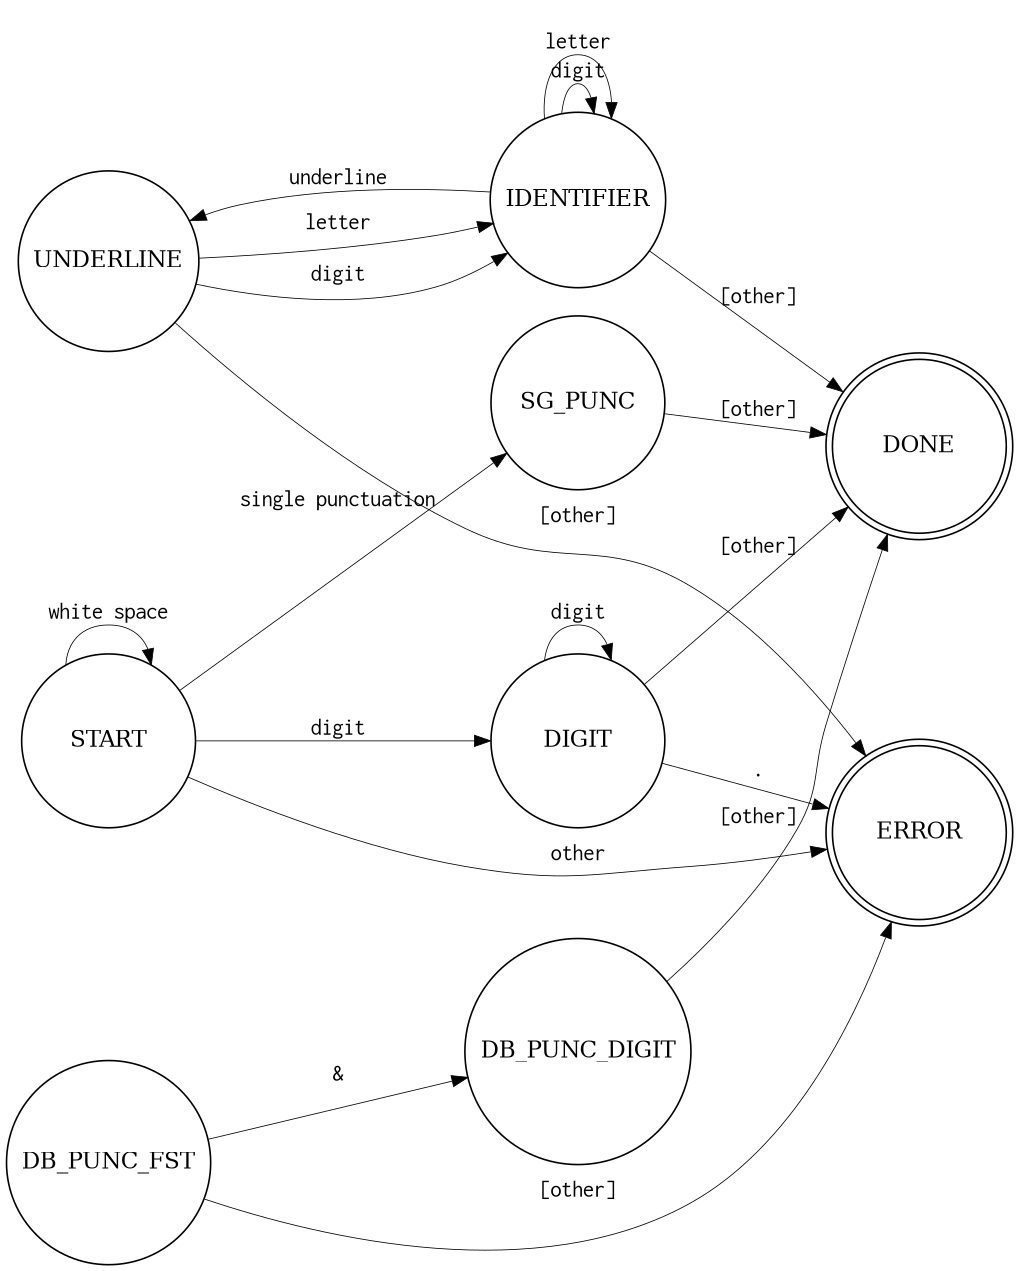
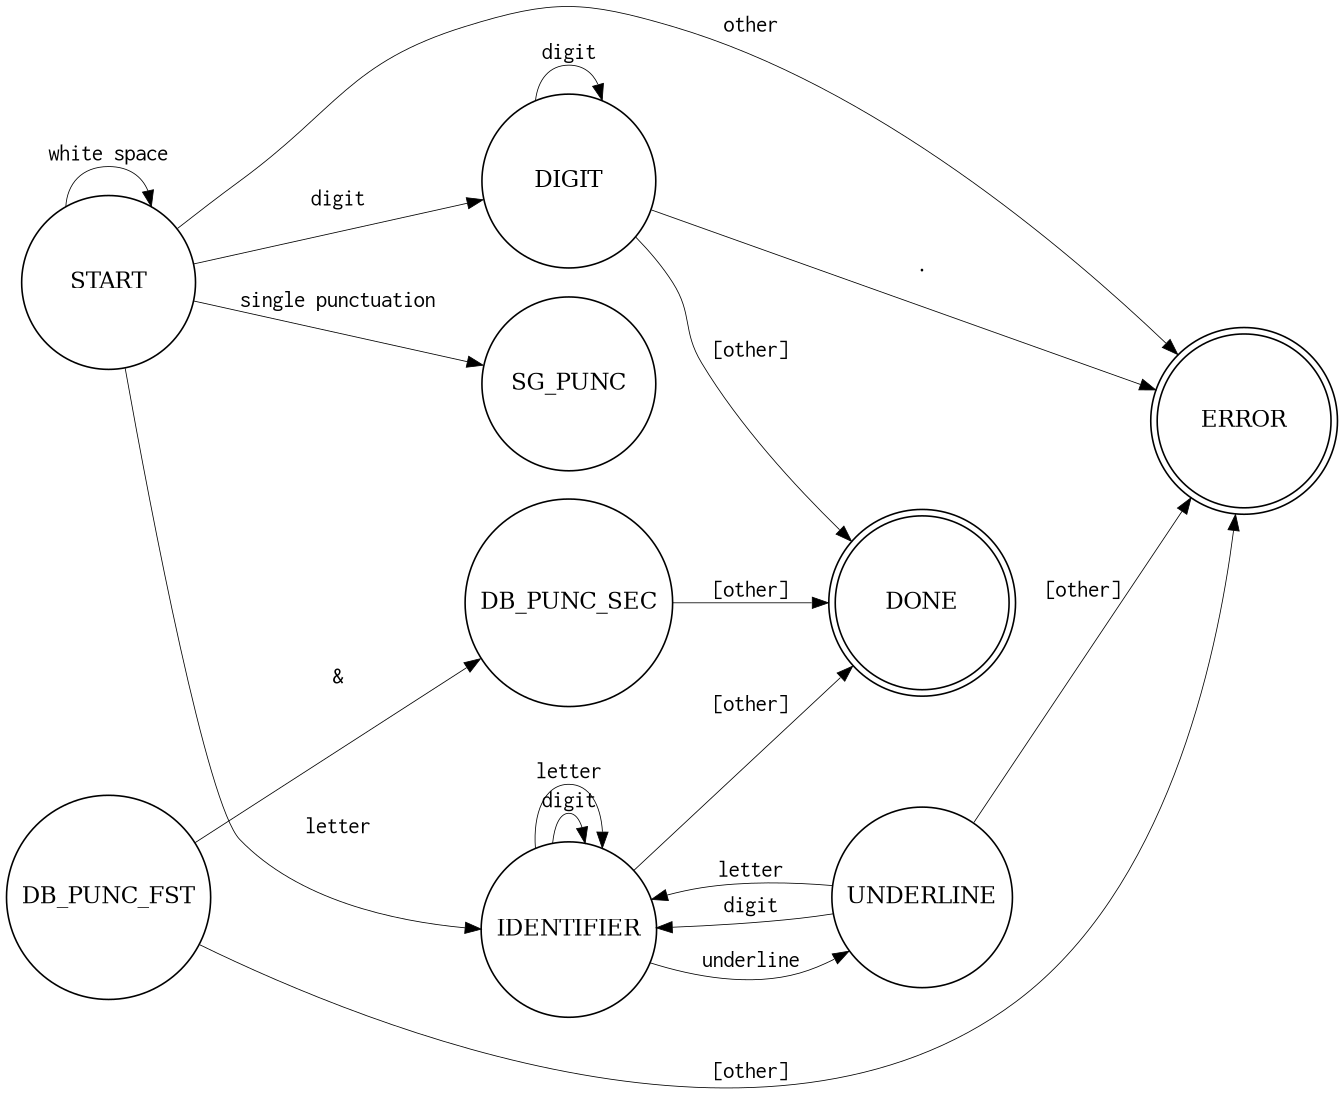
  digraph {
    rankdir=LR
    node [shape=circle]
    edge [fontname="Inconsolata, Consolas" penwidth=0.5]
    DONE [height=1.5 shape=doublecircle width=1.5]
    ERROR [height=1.5 shape=doublecircle width=1.5]
    START [height=1.5 width=1.5]
    DIGIT [height=1.5 width=1.5]
    IDENTIFIER [height=1.5 width=1.5]
    SG_PUNC [height=1.5 width=1.5]
    UNDERLINE [height=1.5 width=1.5]
    DB_PUNC_FST [height=1.5 width=1.5]
-   DB_PUNC_SEC [height=1.5 width=1.5 label=DB_PUNC_DIGIT]
+   DB_PUNC_SEC [height=1.5 width=1.5]
    subgraph sub_1 {
      DONE
      ERROR
    }
    START -> ERROR [label=other]
    START -> START [label="white space"]
    START -> DIGIT [label=digit]
+   START -> IDENTIFIER [label=letter]
    START -> SG_PUNC [label="single punctuation"]
    DIGIT -> DONE [label="[other]"]
    DIGIT -> ERROR [label="."]
    DIGIT -> DIGIT [label=digit]
    IDENTIFIER -> DONE [label="[other]"]
    IDENTIFIER -> IDENTIFIER [label=digit]
    IDENTIFIER -> IDENTIFIER [label=letter]
    IDENTIFIER -> UNDERLINE [label=underline]
-   SG_PUNC -> DONE [label="[other]"]
    UNDERLINE -> ERROR [label="[other]"]
    UNDERLINE -> IDENTIFIER [label=letter]
    UNDERLINE -> IDENTIFIER [label=digit]
    DB_PUNC_FST -> ERROR [label="[other]"]
    DB_PUNC_FST -> DB_PUNC_SEC [label="&"]
    DB_PUNC_SEC -> DONE [label="[other]"]
  }
